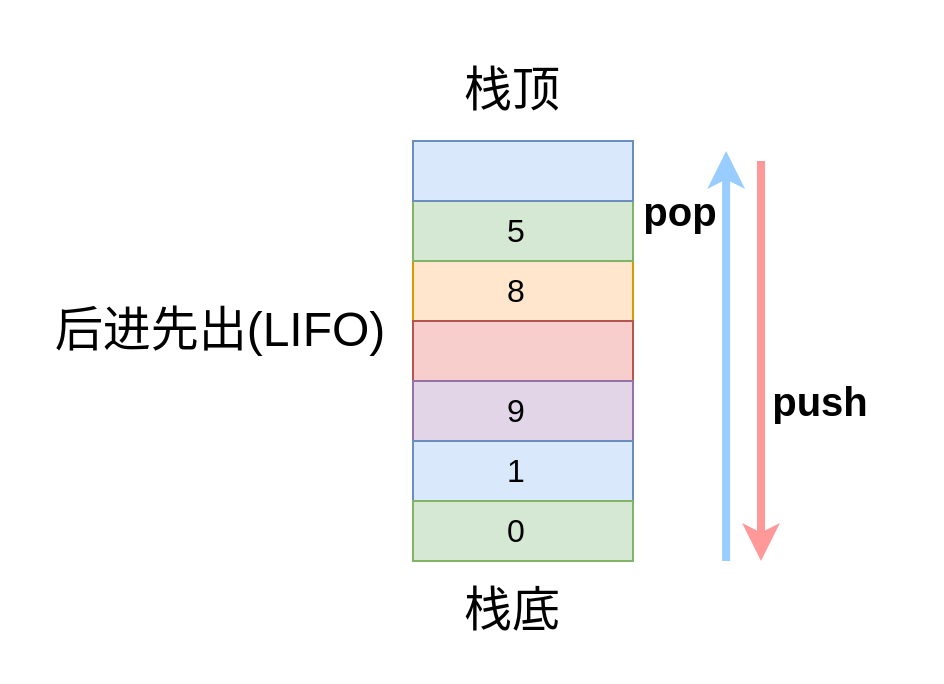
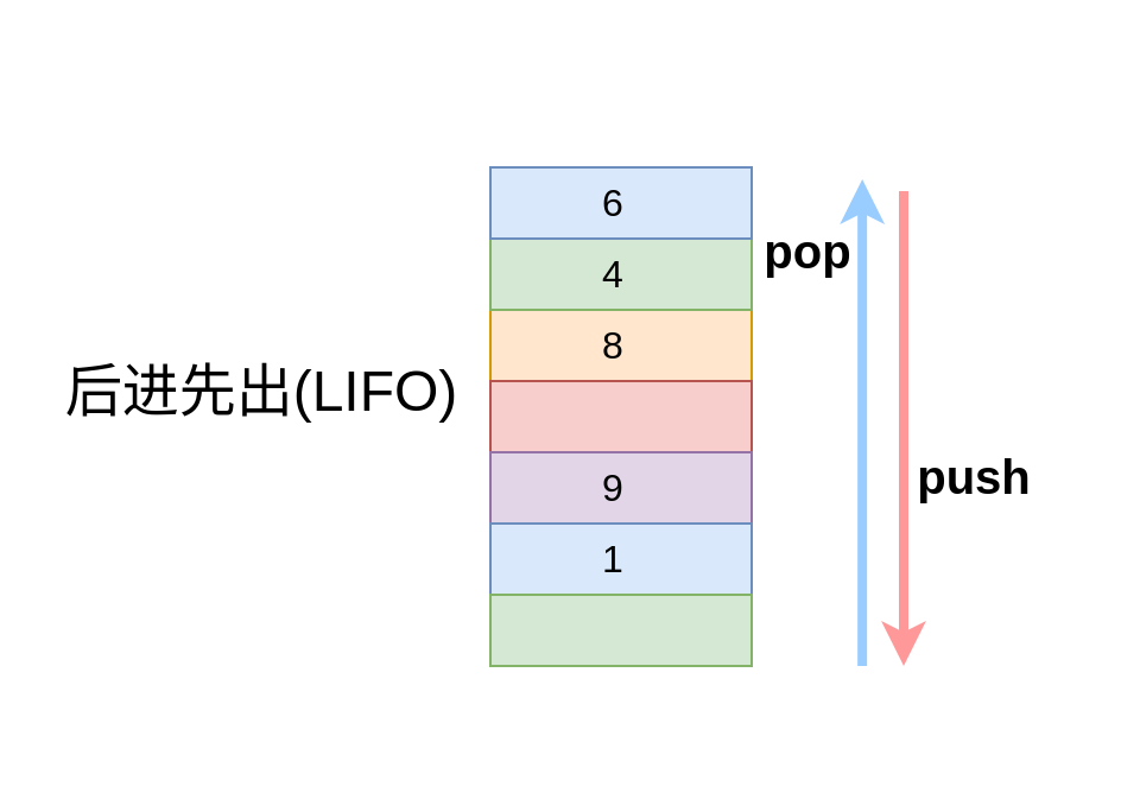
  <mxCell id="0" />
  <mxCell id="1" parent="0" />
- <mxCell id="2" value="&lt;font style=&quot;font-size: 24px&quot;&gt;栈顶&lt;/font&gt;" style="text;html=1;strokeColor=none;fillColor=none;align=center;verticalAlign=middle;whiteSpace=wrap;rounded=0;" vertex="1" parent="1"><mxGeometry x="206" y="20" width="100" height="50" as="geometry" /></mxCell>
- <mxCell id="3" value="&lt;span style=&quot;font-size: 24px&quot;&gt;栈底&lt;/span&gt;" style="text;html=1;strokeColor=none;fillColor=none;align=center;verticalAlign=middle;whiteSpace=wrap;rounded=0;" vertex="1" parent="1"><mxGeometry x="206" y="290" width="100" height="30" as="geometry" /></mxCell>
  <mxCell id="4" value="" style="endArrow=classic;html=1;strokeWidth=4;strokeColor=#FF9999;" edge="1" parent="1"><mxGeometry width="50" height="50" relative="1" as="geometry"><mxPoint x="380" y="80" as="sourcePoint" /><mxPoint x="380" y="280" as="targetPoint" /></mxGeometry></mxCell>
  <mxCell id="5" value="&lt;font size=&quot;1&quot;&gt;&lt;b style=&quot;font-size: 20px&quot;&gt;push&lt;/b&gt;&lt;/font&gt;" style="text;html=1;strokeColor=none;fillColor=none;align=center;verticalAlign=middle;whiteSpace=wrap;rounded=0;strokeWidth=7;" vertex="1" parent="1"><mxGeometry x="370" y="185" width="80" height="30" as="geometry" /></mxCell>
  <mxCell id="6" value="" style="rounded=0;whiteSpace=wrap;html=1;strokeWidth=1;direction=south;fontSize=16;labelBackgroundColor=none;labelBorderColor=none;fontStyle=0" vertex="1" parent="1"><mxGeometry x="206" y="70" width="110" height="210" as="geometry" /></mxCell>
  <mxCell id="7" value="" style="rounded=0;whiteSpace=wrap;html=1;strokeWidth=1;fillColor=#ffe6cc;strokeColor=#d79b00;fontSize=16;labelBackgroundColor=none;labelBorderColor=none;fontStyle=0" vertex="1" parent="1"><mxGeometry x="206" y="130" width="110" height="30" as="geometry" /></mxCell>
  <mxCell id="8" value="" style="rounded=0;whiteSpace=wrap;html=1;strokeWidth=1;fillColor=#f8cecc;strokeColor=#b85450;fontSize=16;labelBackgroundColor=none;labelBorderColor=none;fontStyle=0" vertex="1" parent="1"><mxGeometry x="206" y="160" width="110" height="30" as="geometry" /></mxCell>
  <mxCell id="9" value="" style="rounded=0;whiteSpace=wrap;html=1;strokeWidth=1;fillColor=#e1d5e7;strokeColor=#9673a6;fontSize=16;labelBackgroundColor=none;labelBorderColor=none;fontStyle=0" vertex="1" parent="1"><mxGeometry x="206" y="190" width="110" height="30" as="geometry" /></mxCell>
  <mxCell id="10" value="" style="rounded=0;whiteSpace=wrap;html=1;strokeWidth=1;fillColor=#dae8fc;strokeColor=#6c8ebf;fontSize=16;labelBackgroundColor=none;labelBorderColor=none;fontStyle=0" vertex="1" parent="1"><mxGeometry x="206" y="220" width="110" height="30" as="geometry" /></mxCell>
  <mxCell id="11" value="" style="rounded=0;whiteSpace=wrap;html=1;strokeWidth=1;fillColor=#d5e8d4;strokeColor=#82b366;fontSize=16;labelBackgroundColor=none;labelBorderColor=none;fontStyle=0" vertex="1" parent="1"><mxGeometry x="206" y="250" width="110" height="30" as="geometry" /></mxCell>
  <mxCell id="12" value="" style="rounded=0;whiteSpace=wrap;html=1;strokeWidth=1;fillColor=#d5e8d4;strokeColor=#82b366;fontSize=16;labelBackgroundColor=none;labelBorderColor=none;fontStyle=0" vertex="1" parent="1"><mxGeometry x="206" y="100" width="110" height="30" as="geometry" /></mxCell>
  <mxCell id="13" value="" style="rounded=0;whiteSpace=wrap;html=1;strokeWidth=1;fillColor=#dae8fc;strokeColor=#6c8ebf;fontSize=16;labelBackgroundColor=none;labelBorderColor=none;fontStyle=0" vertex="1" parent="1"><mxGeometry x="206" y="70" width="110" height="30" as="geometry" /></mxCell>
- <mxCell id="15" value="&lt;font style=&quot;font-size: 16px;&quot;&gt;0&lt;/font&gt;" style="text;html=1;strokeColor=none;fillColor=none;align=center;verticalAlign=middle;whiteSpace=wrap;rounded=0;strokeWidth=3;fontSize=16;labelBackgroundColor=none;labelBorderColor=none;fontStyle=0" vertex="1" parent="1"><mxGeometry x="236" y="255" width="44" height="20" as="geometry" /></mxCell>
+ <mxCell id="14" value="&lt;font style=&quot;font-size: 16px;&quot;&gt;6&lt;/font&gt;" style="text;html=1;strokeColor=none;fillColor=none;align=center;verticalAlign=middle;whiteSpace=wrap;rounded=0;fontSize=16;labelBackgroundColor=none;labelBorderColor=none;fontStyle=0" vertex="1" parent="1"><mxGeometry x="236" y="75" width="44" height="20" as="geometry" /></mxCell>
  <mxCell id="16" value="&lt;font style=&quot;font-size: 16px;&quot;&gt;1&lt;/font&gt;" style="text;html=1;strokeColor=none;fillColor=none;align=center;verticalAlign=middle;whiteSpace=wrap;rounded=0;strokeWidth=3;fontSize=16;labelBackgroundColor=none;labelBorderColor=none;fontStyle=0" vertex="1" parent="1"><mxGeometry x="236" y="225" width="44" height="20" as="geometry" /></mxCell>
  <mxCell id="17" value="&lt;font style=&quot;font-size: 16px;&quot;&gt;9&lt;/font&gt;" style="text;html=1;strokeColor=none;fillColor=none;align=center;verticalAlign=middle;whiteSpace=wrap;rounded=0;strokeWidth=3;fontSize=16;labelBackgroundColor=none;labelBorderColor=none;fontStyle=0" vertex="1" parent="1"><mxGeometry x="236" y="195" width="44" height="20" as="geometry" /></mxCell>
  <mxCell id="18" value="&lt;font style=&quot;font-size: 16px;&quot;&gt;8&lt;/font&gt;" style="text;html=1;strokeColor=none;fillColor=none;align=center;verticalAlign=middle;whiteSpace=wrap;rounded=0;strokeWidth=3;fontSize=16;labelBackgroundColor=none;labelBorderColor=none;fontStyle=0" vertex="1" parent="1"><mxGeometry x="236" y="135" width="44" height="20" as="geometry" /></mxCell>
- <mxCell id="19" value="&lt;font style=&quot;font-size: 16px;&quot;&gt;5&lt;/font&gt;" style="text;html=1;strokeColor=none;fillColor=none;align=center;verticalAlign=middle;whiteSpace=wrap;rounded=0;strokeWidth=3;fontSize=16;labelBackgroundColor=none;labelBorderColor=none;fontStyle=0" vertex="1" parent="1"><mxGeometry x="236" y="105" width="44" height="20" as="geometry" /></mxCell>
+ <mxCell id="19" value="&lt;font style=&quot;font-size: 16px;&quot;&gt;4&lt;/font&gt;" style="text;html=1;strokeColor=none;fillColor=none;align=center;verticalAlign=middle;whiteSpace=wrap;rounded=0;strokeWidth=3;fontSize=16;labelBackgroundColor=none;labelBorderColor=none;fontStyle=0" vertex="1" parent="1"><mxGeometry x="236" y="105" width="44" height="20" as="geometry" /></mxCell>
  <mxCell id="20" value="&lt;font style=&quot;font-size: 24px&quot;&gt;后进先出(LIFO)&lt;/font&gt;" style="text;html=1;strokeColor=none;fillColor=none;align=center;verticalAlign=middle;whiteSpace=wrap;rounded=0;" vertex="1" parent="1"><mxGeometry x="20" y="150" width="180" height="30" as="geometry" /></mxCell>
  <mxCell id="21" value="" style="endArrow=classic;html=1;strokeWidth=4;strokeColor=#99CCFF;" edge="1" parent="1"><mxGeometry width="50" height="50" relative="1" as="geometry"><mxPoint x="362.58" y="280" as="sourcePoint" /><mxPoint x="362.58" y="75" as="targetPoint" /></mxGeometry></mxCell>
  <mxCell id="22" value="&lt;font style=&quot;font-size: 20px&quot;&gt;pop&lt;/font&gt;" style="text;html=1;strokeColor=none;fillColor=none;align=center;verticalAlign=middle;whiteSpace=wrap;rounded=0;strokeWidth=7;fontStyle=1" vertex="1" parent="1"><mxGeometry x="300" y="90" width="80" height="30" as="geometry" /></mxCell>
